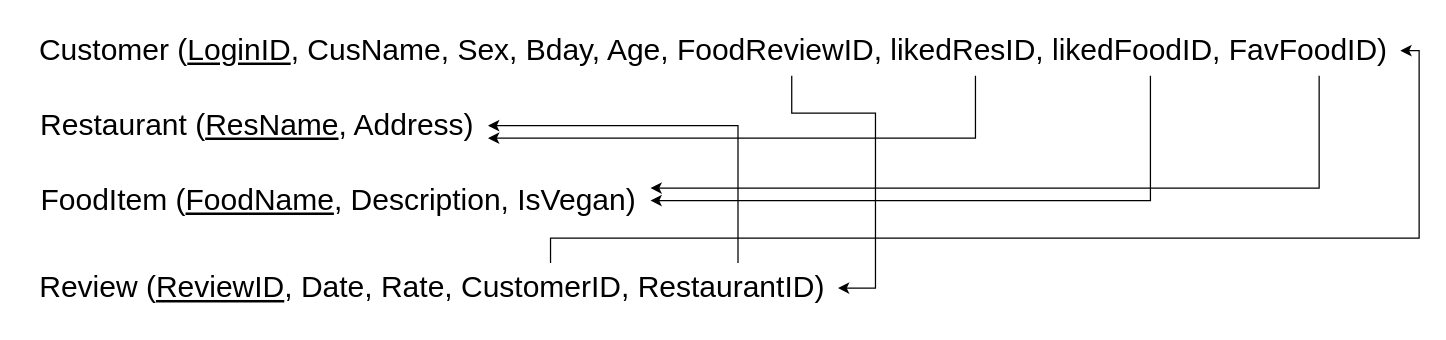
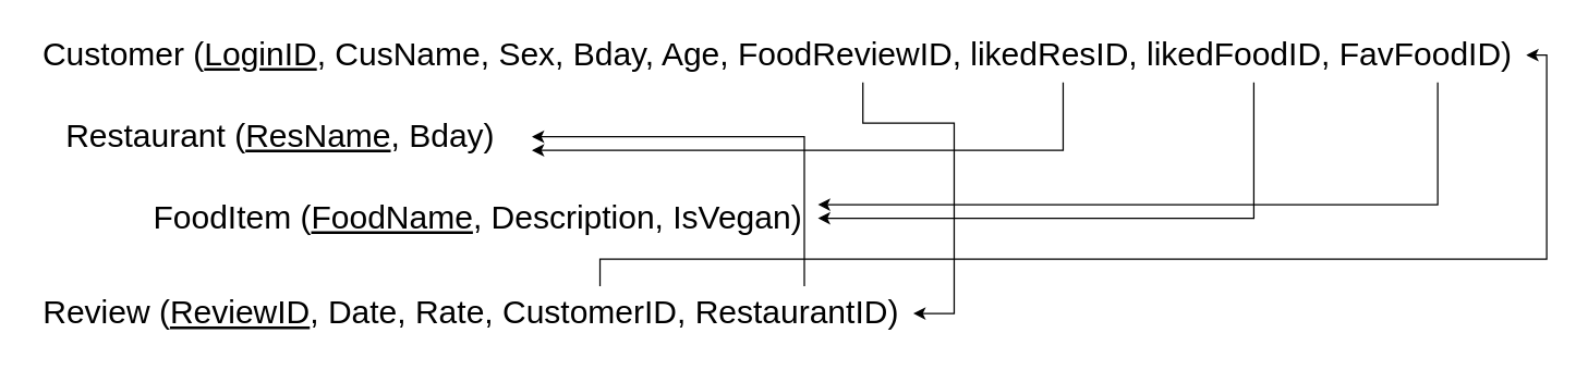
  <mxCell id="0" />
  <mxCell id="1" parent="0" />
  <mxCell id="2" style="edgeStyle=orthogonalEdgeStyle;rounded=0;orthogonalLoop=1;jettySize=auto;html=1;strokeColor=light-dark(#000000,#FFB570);" edge="1" parent="1" target="11"><mxGeometry relative="1" as="geometry"><mxPoint x="633" y="60" as="sourcePoint" /><Array as="points"><mxPoint x="633" y="90" /><mxPoint x="700" y="90" /><mxPoint x="700" y="230" /></Array></mxGeometry></mxCell>
  <mxCell id="3" style="edgeStyle=orthogonalEdgeStyle;rounded=0;orthogonalLoop=1;jettySize=auto;html=1;strokeColor=light-dark(#000000,#67AB9F);" edge="1" parent="1" source="6" target="7"><mxGeometry relative="1" as="geometry"><Array as="points"><mxPoint x="780" y="110" /></Array></mxGeometry></mxCell>
  <mxCell id="4" style="edgeStyle=orthogonalEdgeStyle;rounded=0;orthogonalLoop=1;jettySize=auto;html=1;" edge="1" parent="1" source="6" target="8"><mxGeometry relative="1" as="geometry"><Array as="points"><mxPoint x="920" y="160" /></Array></mxGeometry></mxCell>
  <mxCell id="5" style="edgeStyle=orthogonalEdgeStyle;rounded=0;orthogonalLoop=1;jettySize=auto;html=1;strokeColor=light-dark(#000000,#FF0080);" edge="1" parent="1" source="6" target="8"><mxGeometry relative="1" as="geometry"><Array as="points"><mxPoint x="1055" y="150" /></Array></mxGeometry></mxCell>
  <mxCell id="6" value="&lt;font style=&quot;font-size: 24px;&quot;&gt;Customer (&lt;u&gt;LoginID&lt;/u&gt;, CusName, Sex, Bday, Age, FoodReviewID, likedResID, likedFoodID, FavFoodID)&lt;/font&gt;" style="text;html=1;align=center;verticalAlign=middle;resizable=0;points=[];autosize=1;strokeColor=none;fillColor=none;" vertex="1" parent="1"><mxGeometry x="20" y="20" width="1100" height="40" as="geometry" /></mxCell>
- <mxCell id="7" value="&lt;span style=&quot;font-size: 24px;&quot;&gt;Restaurant (&lt;u&gt;ResName&lt;/u&gt;, Address)&lt;/span&gt;" style="text;html=1;align=center;verticalAlign=middle;resizable=0;points=[];autosize=1;strokeColor=none;fillColor=none;" vertex="1" parent="1"><mxGeometry x="20" y="80" width="370" height="40" as="geometry" /></mxCell>
- <mxCell id="8" value="&lt;span style=&quot;font-size: 24px;&quot;&gt;FoodItem (&lt;u&gt;FoodName&lt;/u&gt;, Description, IsVegan)&lt;/span&gt;" style="text;html=1;align=center;verticalAlign=middle;resizable=0;points=[];autosize=1;strokeColor=none;fillColor=none;" vertex="1" parent="1"><mxGeometry x="20" y="140" width="500" height="40" as="geometry" /></mxCell>
+ <mxCell id="7" value="&lt;span style=&quot;font-size: 24px;&quot;&gt;Restaurant (&lt;u&gt;ResName&lt;/u&gt;, Bday)&lt;/span&gt;" style="text;html=1;align=center;verticalAlign=middle;resizable=0;points=[];autosize=1;strokeColor=none;fillColor=none;" vertex="1" parent="1"><mxGeometry x="20" y="80" width="370" height="40" as="geometry" /></mxCell>
+ <mxCell id="8" value="&lt;span style=&quot;font-size: 24px;&quot;&gt;FoodItem (&lt;u&gt;FoodName&lt;/u&gt;, Description, IsVegan)&lt;/span&gt;" style="text;html=1;align=center;verticalAlign=middle;resizable=0;points=[];autosize=1;strokeColor=none;fillColor=none;" vertex="1" parent="1"><mxGeometry x="100" y="140" width="500" height="40" as="geometry" /></mxCell>
  <mxCell id="9" style="edgeStyle=orthogonalEdgeStyle;rounded=0;orthogonalLoop=1;jettySize=auto;html=1;" edge="1" parent="1" source="11" target="6"><mxGeometry relative="1" as="geometry"><Array as="points"><mxPoint x="440" y="190" /><mxPoint x="1135" y="190" /><mxPoint x="1135" y="40" /></Array></mxGeometry></mxCell>
  <mxCell id="10" style="edgeStyle=orthogonalEdgeStyle;rounded=0;orthogonalLoop=1;jettySize=auto;html=1;strokeColor=light-dark(#000000,#CC00CC);" edge="1" parent="1" source="11" target="7"><mxGeometry relative="1" as="geometry"><Array as="points"><mxPoint x="590" y="100" /></Array></mxGeometry></mxCell>
  <mxCell id="11" value="&lt;span style=&quot;font-size: 24px;&quot;&gt;Review (&lt;u&gt;ReviewID&lt;/u&gt;, Date, Rate, CustomerID, RestaurantID)&lt;/span&gt;" style="text;html=1;align=center;verticalAlign=middle;resizable=0;points=[];autosize=1;strokeColor=none;fillColor=none;" vertex="1" parent="1"><mxGeometry x="20" y="210" width="650" height="40" as="geometry" /></mxCell>
